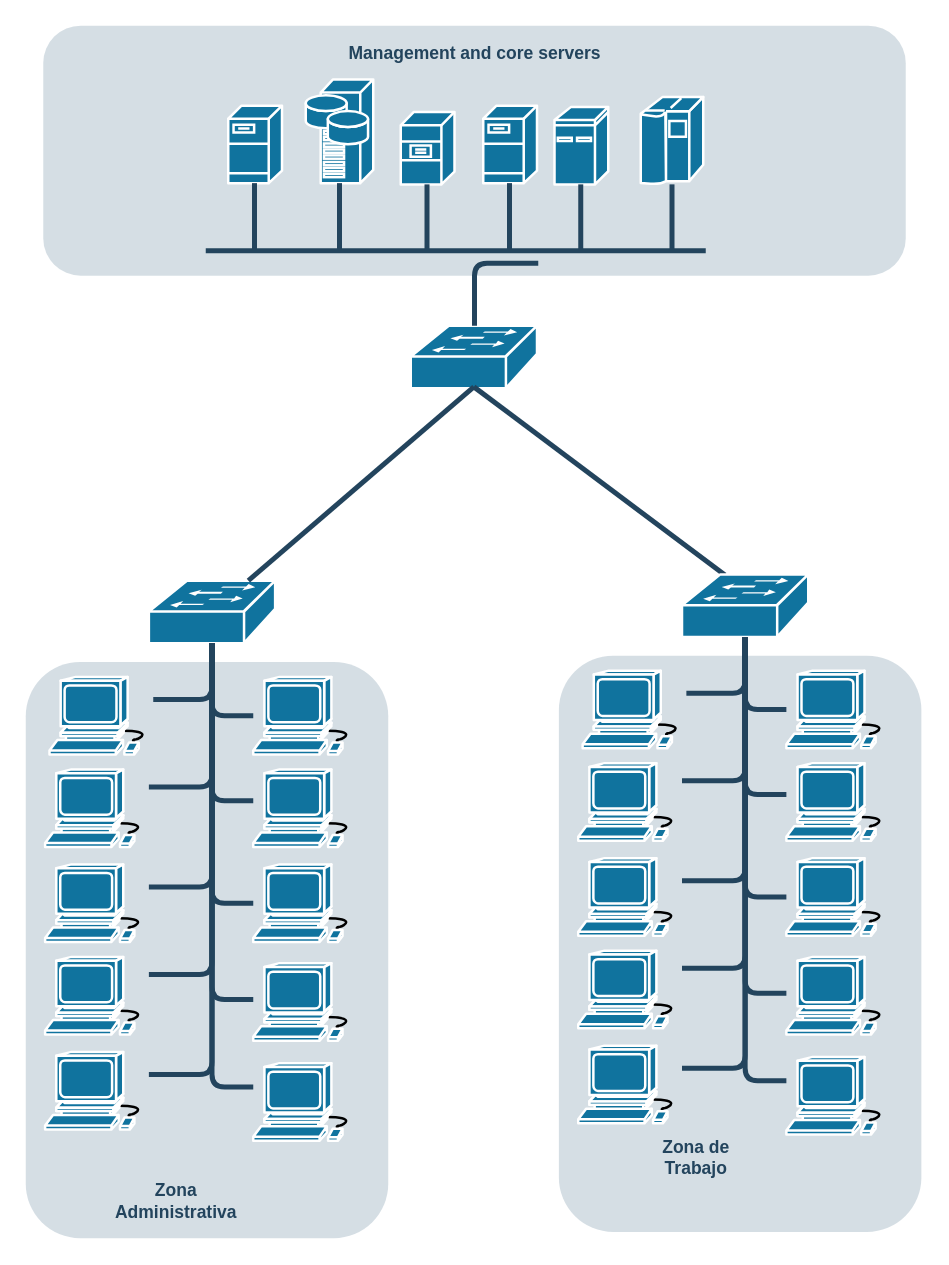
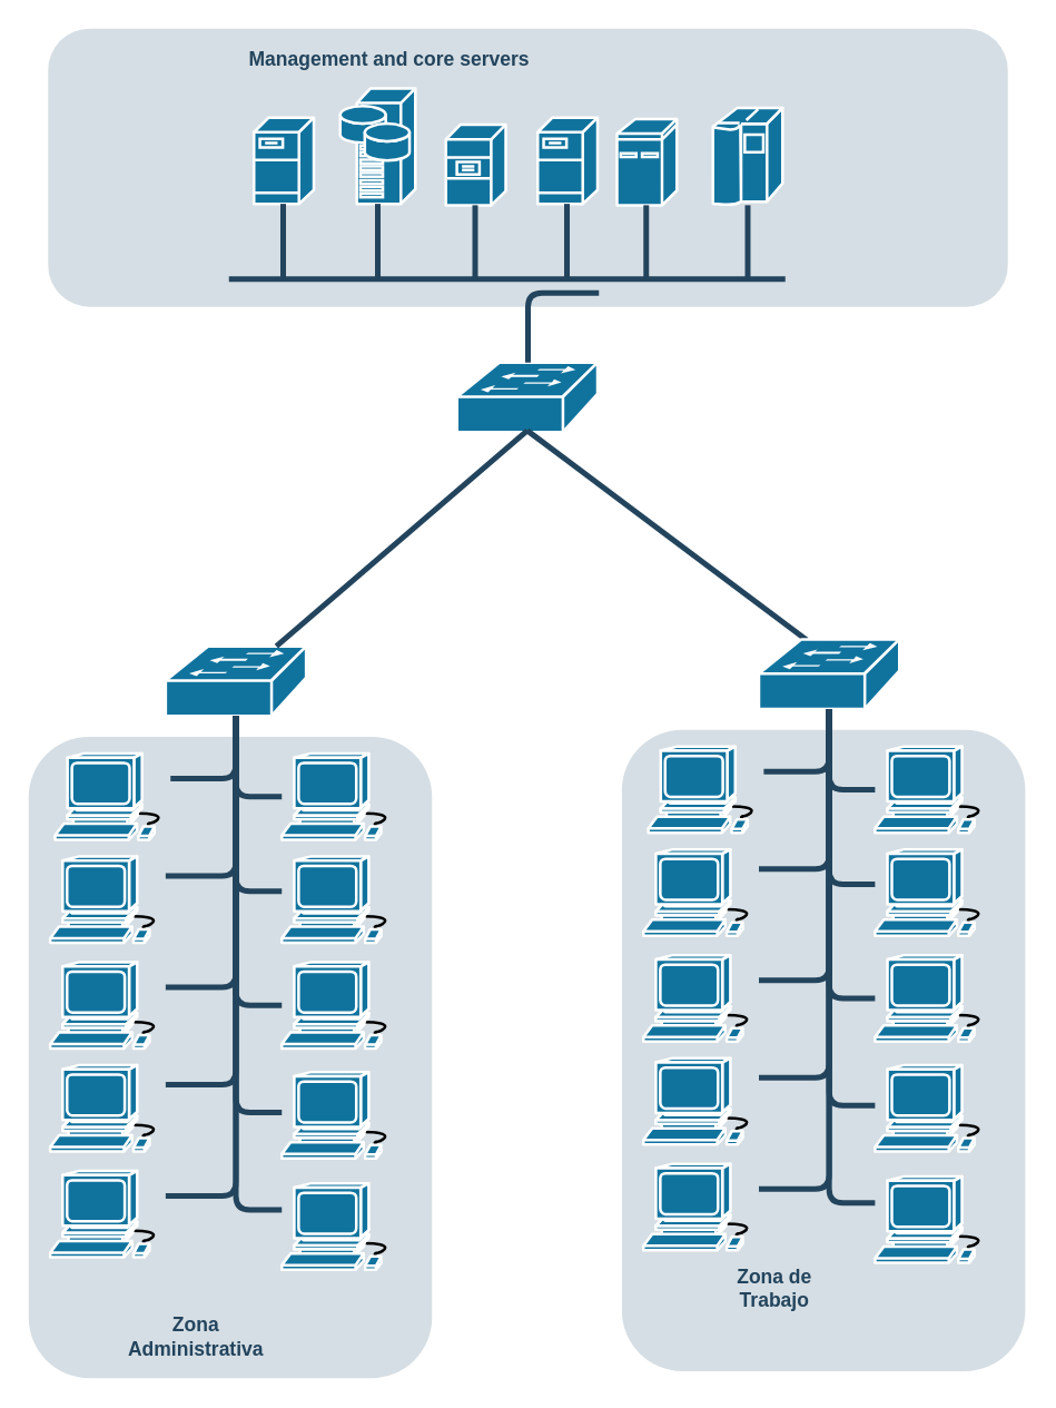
  <mxCell id="0" />
  <mxCell id="1" parent="0" />
  <mxCell id="2" value="" style="rounded=1;whiteSpace=wrap;html=1;strokeColor=none;fillColor=#BAC8D3;fontSize=24;fontColor=#23445D;align=center;opacity=60;" parent="1" vertex="1"><mxGeometry x="20" y="529" width="290" height="461" as="geometry" /></mxCell>
  <mxCell id="3" value="" style="rounded=1;whiteSpace=wrap;html=1;strokeColor=none;fillColor=#BAC8D3;fontSize=24;fontColor=#23445D;align=center;opacity=60;" parent="1" vertex="1"><mxGeometry x="34" y="20" width="690" height="200" as="geometry" /></mxCell>
  <mxCell id="4" value="" style="shape=mxgraph.cisco.computers_and_peripherals.workstation;html=1;dashed=0;fillColor=#10739E;strokeColor=#ffffff;strokeWidth=2;verticalLabelPosition=bottom;verticalAlign=top;fontFamily=Helvetica;fontSize=36;fontColor=#FFB366" parent="1" vertex="1"><mxGeometry x="39" y="541" width="83" height="62" as="geometry" /></mxCell>
  <mxCell id="5" value="" style="shape=mxgraph.cisco.servers.fileserver;html=1;dashed=0;fillColor=#10739E;strokeColor=#ffffff;strokeWidth=2;verticalLabelPosition=bottom;verticalAlign=top;fontFamily=Helvetica;fontSize=36;fontColor=#FFB366" parent="1" vertex="1"><mxGeometry x="182" y="84" width="43" height="62" as="geometry" /></mxCell>
  <mxCell id="6" value="" style="shape=mxgraph.cisco.servers.fileserver;html=1;dashed=0;fillColor=#10739E;strokeColor=#ffffff;strokeWidth=2;verticalLabelPosition=bottom;verticalAlign=top;fontFamily=Helvetica;fontSize=36;fontColor=#FFB366" parent="1" vertex="1"><mxGeometry x="386" y="84" width="43" height="62" as="geometry" /></mxCell>
  <mxCell id="7" value="" style="shape=mxgraph.cisco.servers.file_server;html=1;dashed=0;fillColor=#10739E;strokeColor=#ffffff;strokeWidth=2;verticalLabelPosition=bottom;verticalAlign=top;fontFamily=Helvetica;fontSize=36;fontColor=#FFB366" parent="1" vertex="1"><mxGeometry x="320" y="89" width="43" height="58" as="geometry" /></mxCell>
  <mxCell id="8" value="" style="shape=mxgraph.cisco.servers.storage_server;html=1;dashed=0;fillColor=#10739E;strokeColor=#ffffff;strokeWidth=2;verticalLabelPosition=bottom;verticalAlign=top;fontFamily=Helvetica;fontSize=36;fontColor=#FFB366" parent="1" vertex="1"><mxGeometry x="244" y="63" width="54" height="83" as="geometry" /></mxCell>
  <mxCell id="9" value="" style="shape=mxgraph.cisco.computers_and_peripherals.ibm_mini_as400;html=1;dashed=0;fillColor=#10739E;strokeColor=#ffffff;strokeWidth=2;verticalLabelPosition=bottom;verticalAlign=top;fontFamily=Helvetica;fontSize=36;fontColor=#FFB366" parent="1" vertex="1"><mxGeometry x="443" y="85" width="43" height="62" as="geometry" /></mxCell>
  <mxCell id="10" value="" style="shape=mxgraph.cisco.computers_and_peripherals.ibm_mainframe;html=1;dashed=0;fillColor=#10739E;strokeColor=#ffffff;strokeWidth=2;verticalLabelPosition=bottom;verticalAlign=top;fontFamily=Helvetica;fontSize=36;fontColor=#FFB366" parent="1" vertex="1"><mxGeometry x="512" y="77" width="50" height="70" as="geometry" /></mxCell>
  <mxCell id="11" value="" style="shape=mxgraph.cisco.switches.workgroup_switch;html=1;dashed=0;fillColor=#10739E;strokeColor=#ffffff;strokeWidth=2;verticalLabelPosition=bottom;verticalAlign=top;fontFamily=Helvetica;fontSize=36;fontColor=#FFB366" parent="1" vertex="1"><mxGeometry x="328" y="260" width="101" height="50" as="geometry" /></mxCell>
  <mxCell id="12" value="" style="shape=mxgraph.cisco.switches.workgroup_switch;html=1;dashed=0;fillColor=#10739E;strokeColor=#ffffff;strokeWidth=2;verticalLabelPosition=bottom;verticalAlign=top;fontFamily=Helvetica;fontSize=36;fontColor=#FFB366" parent="1" vertex="1"><mxGeometry x="118.5" y="464" width="101" height="50" as="geometry" /></mxCell>
  <mxCell id="13" value="" style="line;html=1;strokeColor=#23445D;" parent="1" vertex="1"><mxGeometry x="164" y="195" width="400" height="10" as="geometry" /></mxCell>
  <mxCell id="14" value="" style="edgeStyle=elbowEdgeStyle;elbow=horizontal;endArrow=none;html=1;strokeColor=#23445D;endFill=0;strokeWidth=4;rounded=1" parent="1" target="10" edge="1"><mxGeometry width="100" height="100" relative="1" as="geometry"><mxPoint x="537" y="200" as="sourcePoint" /><mxPoint x="537" y="160" as="targetPoint" /></mxGeometry></mxCell>
  <mxCell id="15" value="" style="edgeStyle=elbowEdgeStyle;elbow=horizontal;endArrow=none;html=1;strokeColor=#23445D;endFill=0;strokeWidth=4;rounded=1" parent="1" target="9" edge="1"><mxGeometry width="100" height="100" relative="1" as="geometry"><mxPoint x="464" y="200" as="sourcePoint" /><mxPoint x="464.333" y="146.944" as="targetPoint" /></mxGeometry></mxCell>
  <mxCell id="16" value="" style="edgeStyle=elbowEdgeStyle;elbow=horizontal;endArrow=none;html=1;strokeColor=#23445D;endFill=0;strokeWidth=4;rounded=1" parent="1" target="6" edge="1"><mxGeometry width="100" height="100" relative="1" as="geometry"><mxPoint x="407" y="199" as="sourcePoint" /><mxPoint x="407.333" y="145.944" as="targetPoint" /></mxGeometry></mxCell>
  <mxCell id="17" value="" style="edgeStyle=elbowEdgeStyle;elbow=horizontal;endArrow=none;html=1;strokeColor=#23445D;endFill=0;strokeWidth=4;rounded=1" parent="1" target="7" edge="1"><mxGeometry width="100" height="100" relative="1" as="geometry"><mxPoint x="341" y="200" as="sourcePoint" /><mxPoint x="341.333" y="146.944" as="targetPoint" /></mxGeometry></mxCell>
  <mxCell id="18" value="" style="edgeStyle=elbowEdgeStyle;elbow=horizontal;endArrow=none;html=1;strokeColor=#23445D;endFill=0;strokeWidth=4;rounded=1" parent="1" target="8" edge="1"><mxGeometry width="100" height="100" relative="1" as="geometry"><mxPoint x="271" y="200" as="sourcePoint" /><mxPoint x="270.806" y="146.944" as="targetPoint" /></mxGeometry></mxCell>
  <mxCell id="19" value="" style="edgeStyle=elbowEdgeStyle;elbow=horizontal;endArrow=none;html=1;strokeColor=#23445D;endFill=0;strokeWidth=4;rounded=1" parent="1" target="5" edge="1"><mxGeometry width="100" height="100" relative="1" as="geometry"><mxPoint x="203" y="200" as="sourcePoint" /><mxPoint x="202.806" y="146.944" as="targetPoint" /></mxGeometry></mxCell>
  <mxCell id="20" value="" style="edgeStyle=elbowEdgeStyle;elbow=horizontal;endArrow=none;html=1;strokeColor=#23445D;endFill=0;strokeWidth=4;rounded=1" parent="1" target="11" edge="1"><mxGeometry width="100" height="100" relative="1" as="geometry"><mxPoint x="430" y="210" as="sourcePoint" /><mxPoint x="430" y="240" as="targetPoint" /><Array as="points"><mxPoint x="379" y="270" /></Array></mxGeometry></mxCell>
  <mxCell id="21" style="edgeStyle=none;rounded=1;html=1;strokeColor=#23445D;endArrow=none;endFill=0;strokeWidth=4;exitX=0.5;exitY=0.98;exitDx=0;exitDy=0;exitPerimeter=0;" parent="1" source="11" target="12" edge="1"><mxGeometry relative="1" as="geometry" /></mxCell>
  <mxCell id="22" style="edgeStyle=orthogonalEdgeStyle;rounded=1;html=1;strokeColor=#23445D;endArrow=none;endFill=0;strokeWidth=4" parent="1" source="12" target="4" edge="1"><mxGeometry relative="1" as="geometry"><Array as="points"><mxPoint x="169.5" y="559" /></Array><mxPoint x="125.5" y="559" as="targetPoint" /></mxGeometry></mxCell>
  <mxCell id="23" style="edgeStyle=orthogonalEdgeStyle;rounded=1;html=1;strokeColor=#23445D;endArrow=none;endFill=0;strokeWidth=4" parent="1" source="12" target="34" edge="1"><mxGeometry relative="1" as="geometry"><Array as="points"><mxPoint x="169.5" y="629" /></Array><mxPoint x="125.5" y="629" as="targetPoint" /></mxGeometry></mxCell>
  <mxCell id="24" style="edgeStyle=orthogonalEdgeStyle;rounded=1;html=1;strokeColor=#23445D;endArrow=none;endFill=0;strokeWidth=4" parent="1" source="12" target="35" edge="1"><mxGeometry relative="1" as="geometry"><Array as="points"><mxPoint x="169.5" y="709" /></Array><mxPoint x="125.5" y="709" as="targetPoint" /></mxGeometry></mxCell>
  <mxCell id="25" style="edgeStyle=orthogonalEdgeStyle;rounded=1;html=1;strokeColor=#23445D;endArrow=none;endFill=0;strokeWidth=4" parent="1" source="12" target="36" edge="1"><mxGeometry relative="1" as="geometry"><Array as="points"><mxPoint x="169.5" y="779" /></Array><mxPoint x="125.5" y="779.034" as="targetPoint" /></mxGeometry></mxCell>
  <mxCell id="26" style="edgeStyle=orthogonalEdgeStyle;rounded=1;html=1;strokeColor=#23445D;endArrow=none;endFill=0;strokeWidth=4" parent="1" source="12" target="39" edge="1"><mxGeometry relative="1" as="geometry"><Array as="points"><mxPoint x="169.5" y="572" /></Array><mxPoint x="199.5" y="572" as="targetPoint" /></mxGeometry></mxCell>
  <mxCell id="27" style="edgeStyle=orthogonalEdgeStyle;rounded=1;html=1;strokeColor=#23445D;endArrow=none;endFill=0;strokeWidth=4" parent="1" source="12" target="40" edge="1"><mxGeometry relative="1" as="geometry"><Array as="points"><mxPoint x="169.5" y="640" /></Array><mxPoint x="199.5" y="640" as="targetPoint" /></mxGeometry></mxCell>
  <mxCell id="28" style="edgeStyle=orthogonalEdgeStyle;rounded=1;html=1;strokeColor=#23445D;endArrow=none;endFill=0;strokeWidth=4" parent="1" source="12" target="41" edge="1"><mxGeometry relative="1" as="geometry"><Array as="points"><mxPoint x="169.5" y="722" /></Array><mxPoint x="199.5" y="722" as="targetPoint" /></mxGeometry></mxCell>
  <mxCell id="29" style="edgeStyle=orthogonalEdgeStyle;rounded=1;html=1;strokeColor=#23445D;endArrow=none;endFill=0;strokeWidth=4" parent="1" source="12" target="42" edge="1"><mxGeometry relative="1" as="geometry"><Array as="points"><mxPoint x="169.5" y="799" /></Array><mxPoint x="199.5" y="799.034" as="targetPoint" /></mxGeometry></mxCell>
  <mxCell id="30" style="edgeStyle=orthogonalEdgeStyle;rounded=1;html=1;strokeColor=#23445D;endArrow=none;endFill=0;strokeWidth=4" parent="1" source="12" target="37" edge="1"><mxGeometry relative="1" as="geometry"><Array as="points"><mxPoint x="169.5" y="859" /></Array><mxPoint x="125.5" y="859.034" as="targetPoint" /></mxGeometry></mxCell>
  <mxCell id="31" style="edgeStyle=orthogonalEdgeStyle;rounded=1;html=1;strokeColor=#23445D;endArrow=none;endFill=0;strokeWidth=4" parent="1" source="12" target="43" edge="1"><mxGeometry relative="1" as="geometry"><Array as="points"><mxPoint x="169.5" y="869" /></Array><mxPoint x="199.5" y="869.034" as="targetPoint" /></mxGeometry></mxCell>
- <mxCell id="32" value="&lt;font color=&quot;#23445d&quot;&gt;Management and core servers&lt;/font&gt;" style="rounded=1;whiteSpace=wrap;html=1;strokeColor=none;fillColor=none;fontSize=14;fontColor=#742B21;align=center;fontStyle=1" parent="1" vertex="1"><mxGeometry x="267" y="32" width="225" height="19" as="geometry" /></mxCell>
+ <mxCell id="32" value="&lt;font color=&quot;#23445d&quot;&gt;Management and core servers&lt;/font&gt;" style="rounded=1;whiteSpace=wrap;html=1;strokeColor=none;fillColor=none;fontSize=14;fontColor=#742B21;align=center;fontStyle=1" parent="1" vertex="1"><mxGeometry x="167" y="32" width="225" height="19" as="geometry" /></mxCell>
  <mxCell id="33" value="Zona Administrativa" style="rounded=1;whiteSpace=wrap;html=1;strokeColor=none;fillColor=none;fontSize=14;fontColor=#23445D;align=center;fontStyle=1" parent="1" vertex="1"><mxGeometry x="93.5" y="950" width="93" height="19" as="geometry" /></mxCell>
  <mxCell id="34" value="" style="shape=mxgraph.cisco.computers_and_peripherals.workstation;html=1;dashed=0;fillColor=#10739E;strokeColor=#ffffff;strokeWidth=2;verticalLabelPosition=bottom;verticalAlign=top;fontFamily=Helvetica;fontSize=36;fontColor=#FFB366" vertex="1" parent="1"><mxGeometry x="35.5" y="615" width="83" height="62" as="geometry" /></mxCell>
  <mxCell id="35" value="" style="shape=mxgraph.cisco.computers_and_peripherals.workstation;html=1;dashed=0;fillColor=#10739E;strokeColor=#ffffff;strokeWidth=2;verticalLabelPosition=bottom;verticalAlign=top;fontFamily=Helvetica;fontSize=36;fontColor=#FFB366" vertex="1" parent="1"><mxGeometry x="35.5" y="691" width="83" height="62" as="geometry" /></mxCell>
  <mxCell id="36" value="" style="shape=mxgraph.cisco.computers_and_peripherals.workstation;html=1;dashed=0;fillColor=#10739E;strokeColor=#ffffff;strokeWidth=2;verticalLabelPosition=bottom;verticalAlign=top;fontFamily=Helvetica;fontSize=36;fontColor=#FFB366" vertex="1" parent="1"><mxGeometry x="35.5" y="765" width="83" height="62" as="geometry" /></mxCell>
  <mxCell id="37" value="" style="shape=mxgraph.cisco.computers_and_peripherals.workstation;html=1;dashed=0;fillColor=#10739E;strokeColor=#ffffff;strokeWidth=2;verticalLabelPosition=bottom;verticalAlign=top;fontFamily=Helvetica;fontSize=36;fontColor=#FFB366" vertex="1" parent="1"><mxGeometry x="35.5" y="841" width="83" height="62" as="geometry" /></mxCell>
  <mxCell id="38" style="edgeStyle=none;rounded=1;html=1;strokeColor=#23445D;endArrow=none;endFill=0;strokeWidth=4;exitX=0.5;exitY=0.98;exitDx=0;exitDy=0;exitPerimeter=0;entryX=0.34;entryY=0.011;entryDx=0;entryDy=0;entryPerimeter=0;" edge="1" parent="1" source="11" target="46"><mxGeometry relative="1" as="geometry"><mxPoint x="409.189" y="312" as="sourcePoint" /><mxPoint x="581.16" y="475.5" as="targetPoint" /></mxGeometry></mxCell>
  <mxCell id="39" value="" style="shape=mxgraph.cisco.computers_and_peripherals.workstation;html=1;dashed=0;fillColor=#10739E;strokeColor=#ffffff;strokeWidth=2;verticalLabelPosition=bottom;verticalAlign=top;fontFamily=Helvetica;fontSize=36;fontColor=#FFB366" vertex="1" parent="1"><mxGeometry x="202" y="541" width="83" height="62" as="geometry" /></mxCell>
  <mxCell id="40" value="" style="shape=mxgraph.cisco.computers_and_peripherals.workstation;html=1;dashed=0;fillColor=#10739E;strokeColor=#ffffff;strokeWidth=2;verticalLabelPosition=bottom;verticalAlign=top;fontFamily=Helvetica;fontSize=36;fontColor=#FFB366" vertex="1" parent="1"><mxGeometry x="202" y="615" width="83" height="62" as="geometry" /></mxCell>
  <mxCell id="41" value="" style="shape=mxgraph.cisco.computers_and_peripherals.workstation;html=1;dashed=0;fillColor=#10739E;strokeColor=#ffffff;strokeWidth=2;verticalLabelPosition=bottom;verticalAlign=top;fontFamily=Helvetica;fontSize=36;fontColor=#FFB366" vertex="1" parent="1"><mxGeometry x="202" y="691" width="83" height="62" as="geometry" /></mxCell>
  <mxCell id="42" value="" style="shape=mxgraph.cisco.computers_and_peripherals.workstation;html=1;dashed=0;fillColor=#10739E;strokeColor=#ffffff;strokeWidth=2;verticalLabelPosition=bottom;verticalAlign=top;fontFamily=Helvetica;fontSize=36;fontColor=#FFB366" vertex="1" parent="1"><mxGeometry x="202" y="770" width="83" height="62" as="geometry" /></mxCell>
  <mxCell id="43" value="" style="shape=mxgraph.cisco.computers_and_peripherals.workstation;html=1;dashed=0;fillColor=#10739E;strokeColor=#ffffff;strokeWidth=2;verticalLabelPosition=bottom;verticalAlign=top;fontFamily=Helvetica;fontSize=36;fontColor=#FFB366" vertex="1" parent="1"><mxGeometry x="202" y="850" width="83" height="62" as="geometry" /></mxCell>
  <mxCell id="44" value="" style="rounded=1;whiteSpace=wrap;html=1;strokeColor=none;fillColor=#BAC8D3;fontSize=24;fontColor=#23445D;align=center;opacity=60;" vertex="1" parent="1"><mxGeometry x="446.5" y="524" width="290" height="461" as="geometry" /></mxCell>
  <mxCell id="45" value="" style="shape=mxgraph.cisco.computers_and_peripherals.workstation;html=1;dashed=0;fillColor=#10739E;strokeColor=#ffffff;strokeWidth=2;verticalLabelPosition=bottom;verticalAlign=top;fontFamily=Helvetica;fontSize=36;fontColor=#FFB366" vertex="1" parent="1"><mxGeometry x="465.5" y="536" width="83" height="62" as="geometry" /></mxCell>
  <mxCell id="46" value="" style="shape=mxgraph.cisco.switches.workgroup_switch;html=1;dashed=0;fillColor=#10739E;strokeColor=#ffffff;strokeWidth=2;verticalLabelPosition=bottom;verticalAlign=top;fontFamily=Helvetica;fontSize=36;fontColor=#FFB366" vertex="1" parent="1"><mxGeometry x="545" y="459" width="101" height="50" as="geometry" /></mxCell>
  <mxCell id="47" style="edgeStyle=orthogonalEdgeStyle;rounded=1;html=1;strokeColor=#23445D;endArrow=none;endFill=0;strokeWidth=4" edge="1" parent="1" source="46" target="45"><mxGeometry relative="1" as="geometry"><Array as="points"><mxPoint x="596" y="554" /></Array><mxPoint x="552" y="554" as="targetPoint" /></mxGeometry></mxCell>
  <mxCell id="48" style="edgeStyle=orthogonalEdgeStyle;rounded=1;html=1;strokeColor=#23445D;endArrow=none;endFill=0;strokeWidth=4" edge="1" parent="1" source="46" target="58"><mxGeometry relative="1" as="geometry"><Array as="points"><mxPoint x="596" y="624" /></Array><mxPoint x="552" y="624" as="targetPoint" /></mxGeometry></mxCell>
  <mxCell id="49" style="edgeStyle=orthogonalEdgeStyle;rounded=1;html=1;strokeColor=#23445D;endArrow=none;endFill=0;strokeWidth=4" edge="1" parent="1" source="46" target="59"><mxGeometry relative="1" as="geometry"><Array as="points"><mxPoint x="596" y="704" /></Array><mxPoint x="552" y="704" as="targetPoint" /></mxGeometry></mxCell>
  <mxCell id="50" style="edgeStyle=orthogonalEdgeStyle;rounded=1;html=1;strokeColor=#23445D;endArrow=none;endFill=0;strokeWidth=4" edge="1" parent="1" source="46" target="60"><mxGeometry relative="1" as="geometry"><Array as="points"><mxPoint x="596" y="774" /></Array><mxPoint x="552" y="774.034" as="targetPoint" /></mxGeometry></mxCell>
  <mxCell id="51" style="edgeStyle=orthogonalEdgeStyle;rounded=1;html=1;strokeColor=#23445D;endArrow=none;endFill=0;strokeWidth=4" edge="1" parent="1" source="46" target="62"><mxGeometry relative="1" as="geometry"><Array as="points"><mxPoint x="596" y="567" /></Array><mxPoint x="626" y="567" as="targetPoint" /></mxGeometry></mxCell>
  <mxCell id="52" style="edgeStyle=orthogonalEdgeStyle;rounded=1;html=1;strokeColor=#23445D;endArrow=none;endFill=0;strokeWidth=4" edge="1" parent="1" source="46" target="63"><mxGeometry relative="1" as="geometry"><Array as="points"><mxPoint x="596" y="635" /></Array><mxPoint x="626" y="635" as="targetPoint" /></mxGeometry></mxCell>
  <mxCell id="53" style="edgeStyle=orthogonalEdgeStyle;rounded=1;html=1;strokeColor=#23445D;endArrow=none;endFill=0;strokeWidth=4" edge="1" parent="1" source="46" target="64"><mxGeometry relative="1" as="geometry"><Array as="points"><mxPoint x="596" y="717" /></Array><mxPoint x="626" y="717" as="targetPoint" /></mxGeometry></mxCell>
  <mxCell id="54" style="edgeStyle=orthogonalEdgeStyle;rounded=1;html=1;strokeColor=#23445D;endArrow=none;endFill=0;strokeWidth=4" edge="1" parent="1" source="46" target="65"><mxGeometry relative="1" as="geometry"><Array as="points"><mxPoint x="596" y="794" /></Array><mxPoint x="626" y="794.034" as="targetPoint" /></mxGeometry></mxCell>
  <mxCell id="55" style="edgeStyle=orthogonalEdgeStyle;rounded=1;html=1;strokeColor=#23445D;endArrow=none;endFill=0;strokeWidth=4" edge="1" parent="1" source="46" target="61"><mxGeometry relative="1" as="geometry"><Array as="points"><mxPoint x="596" y="854" /></Array><mxPoint x="552" y="854.034" as="targetPoint" /></mxGeometry></mxCell>
  <mxCell id="56" style="edgeStyle=orthogonalEdgeStyle;rounded=1;html=1;strokeColor=#23445D;endArrow=none;endFill=0;strokeWidth=4" edge="1" parent="1" source="46" target="66"><mxGeometry relative="1" as="geometry"><Array as="points"><mxPoint x="596" y="864" /></Array><mxPoint x="626" y="864.034" as="targetPoint" /></mxGeometry></mxCell>
  <mxCell id="57" value="Zona de Trabajo" style="rounded=1;whiteSpace=wrap;html=1;strokeColor=none;fillColor=none;fontSize=14;fontColor=#23445D;align=center;fontStyle=1" vertex="1" parent="1"><mxGeometry x="510" y="915" width="93" height="19" as="geometry" /></mxCell>
  <mxCell id="58" value="" style="shape=mxgraph.cisco.computers_and_peripherals.workstation;html=1;dashed=0;fillColor=#10739E;strokeColor=#ffffff;strokeWidth=2;verticalLabelPosition=bottom;verticalAlign=top;fontFamily=Helvetica;fontSize=36;fontColor=#FFB366" vertex="1" parent="1"><mxGeometry x="462" y="610" width="83" height="62" as="geometry" /></mxCell>
  <mxCell id="59" value="" style="shape=mxgraph.cisco.computers_and_peripherals.workstation;html=1;dashed=0;fillColor=#10739E;strokeColor=#ffffff;strokeWidth=2;verticalLabelPosition=bottom;verticalAlign=top;fontFamily=Helvetica;fontSize=36;fontColor=#FFB366" vertex="1" parent="1"><mxGeometry x="462" y="686" width="83" height="62" as="geometry" /></mxCell>
  <mxCell id="60" value="" style="shape=mxgraph.cisco.computers_and_peripherals.workstation;html=1;dashed=0;fillColor=#10739E;strokeColor=#ffffff;strokeWidth=2;verticalLabelPosition=bottom;verticalAlign=top;fontFamily=Helvetica;fontSize=36;fontColor=#FFB366" vertex="1" parent="1"><mxGeometry x="462" y="760" width="83" height="62" as="geometry" /></mxCell>
  <mxCell id="61" value="" style="shape=mxgraph.cisco.computers_and_peripherals.workstation;html=1;dashed=0;fillColor=#10739E;strokeColor=#ffffff;strokeWidth=2;verticalLabelPosition=bottom;verticalAlign=top;fontFamily=Helvetica;fontSize=36;fontColor=#FFB366" vertex="1" parent="1"><mxGeometry x="462" y="836" width="83" height="62" as="geometry" /></mxCell>
  <mxCell id="62" value="" style="shape=mxgraph.cisco.computers_and_peripherals.workstation;html=1;dashed=0;fillColor=#10739E;strokeColor=#ffffff;strokeWidth=2;verticalLabelPosition=bottom;verticalAlign=top;fontFamily=Helvetica;fontSize=36;fontColor=#FFB366" vertex="1" parent="1"><mxGeometry x="628.5" y="536" width="83" height="62" as="geometry" /></mxCell>
  <mxCell id="63" value="" style="shape=mxgraph.cisco.computers_and_peripherals.workstation;html=1;dashed=0;fillColor=#10739E;strokeColor=#ffffff;strokeWidth=2;verticalLabelPosition=bottom;verticalAlign=top;fontFamily=Helvetica;fontSize=36;fontColor=#FFB366" vertex="1" parent="1"><mxGeometry x="628.5" y="610" width="83" height="62" as="geometry" /></mxCell>
  <mxCell id="64" value="" style="shape=mxgraph.cisco.computers_and_peripherals.workstation;html=1;dashed=0;fillColor=#10739E;strokeColor=#ffffff;strokeWidth=2;verticalLabelPosition=bottom;verticalAlign=top;fontFamily=Helvetica;fontSize=36;fontColor=#FFB366" vertex="1" parent="1"><mxGeometry x="628.5" y="686" width="83" height="62" as="geometry" /></mxCell>
  <mxCell id="65" value="" style="shape=mxgraph.cisco.computers_and_peripherals.workstation;html=1;dashed=0;fillColor=#10739E;strokeColor=#ffffff;strokeWidth=2;verticalLabelPosition=bottom;verticalAlign=top;fontFamily=Helvetica;fontSize=36;fontColor=#FFB366" vertex="1" parent="1"><mxGeometry x="628.5" y="765" width="83" height="62" as="geometry" /></mxCell>
  <mxCell id="66" value="" style="shape=mxgraph.cisco.computers_and_peripherals.workstation;html=1;dashed=0;fillColor=#10739E;strokeColor=#ffffff;strokeWidth=2;verticalLabelPosition=bottom;verticalAlign=top;fontFamily=Helvetica;fontSize=36;fontColor=#FFB366" vertex="1" parent="1"><mxGeometry x="628.5" y="845" width="83" height="62" as="geometry" /></mxCell>
